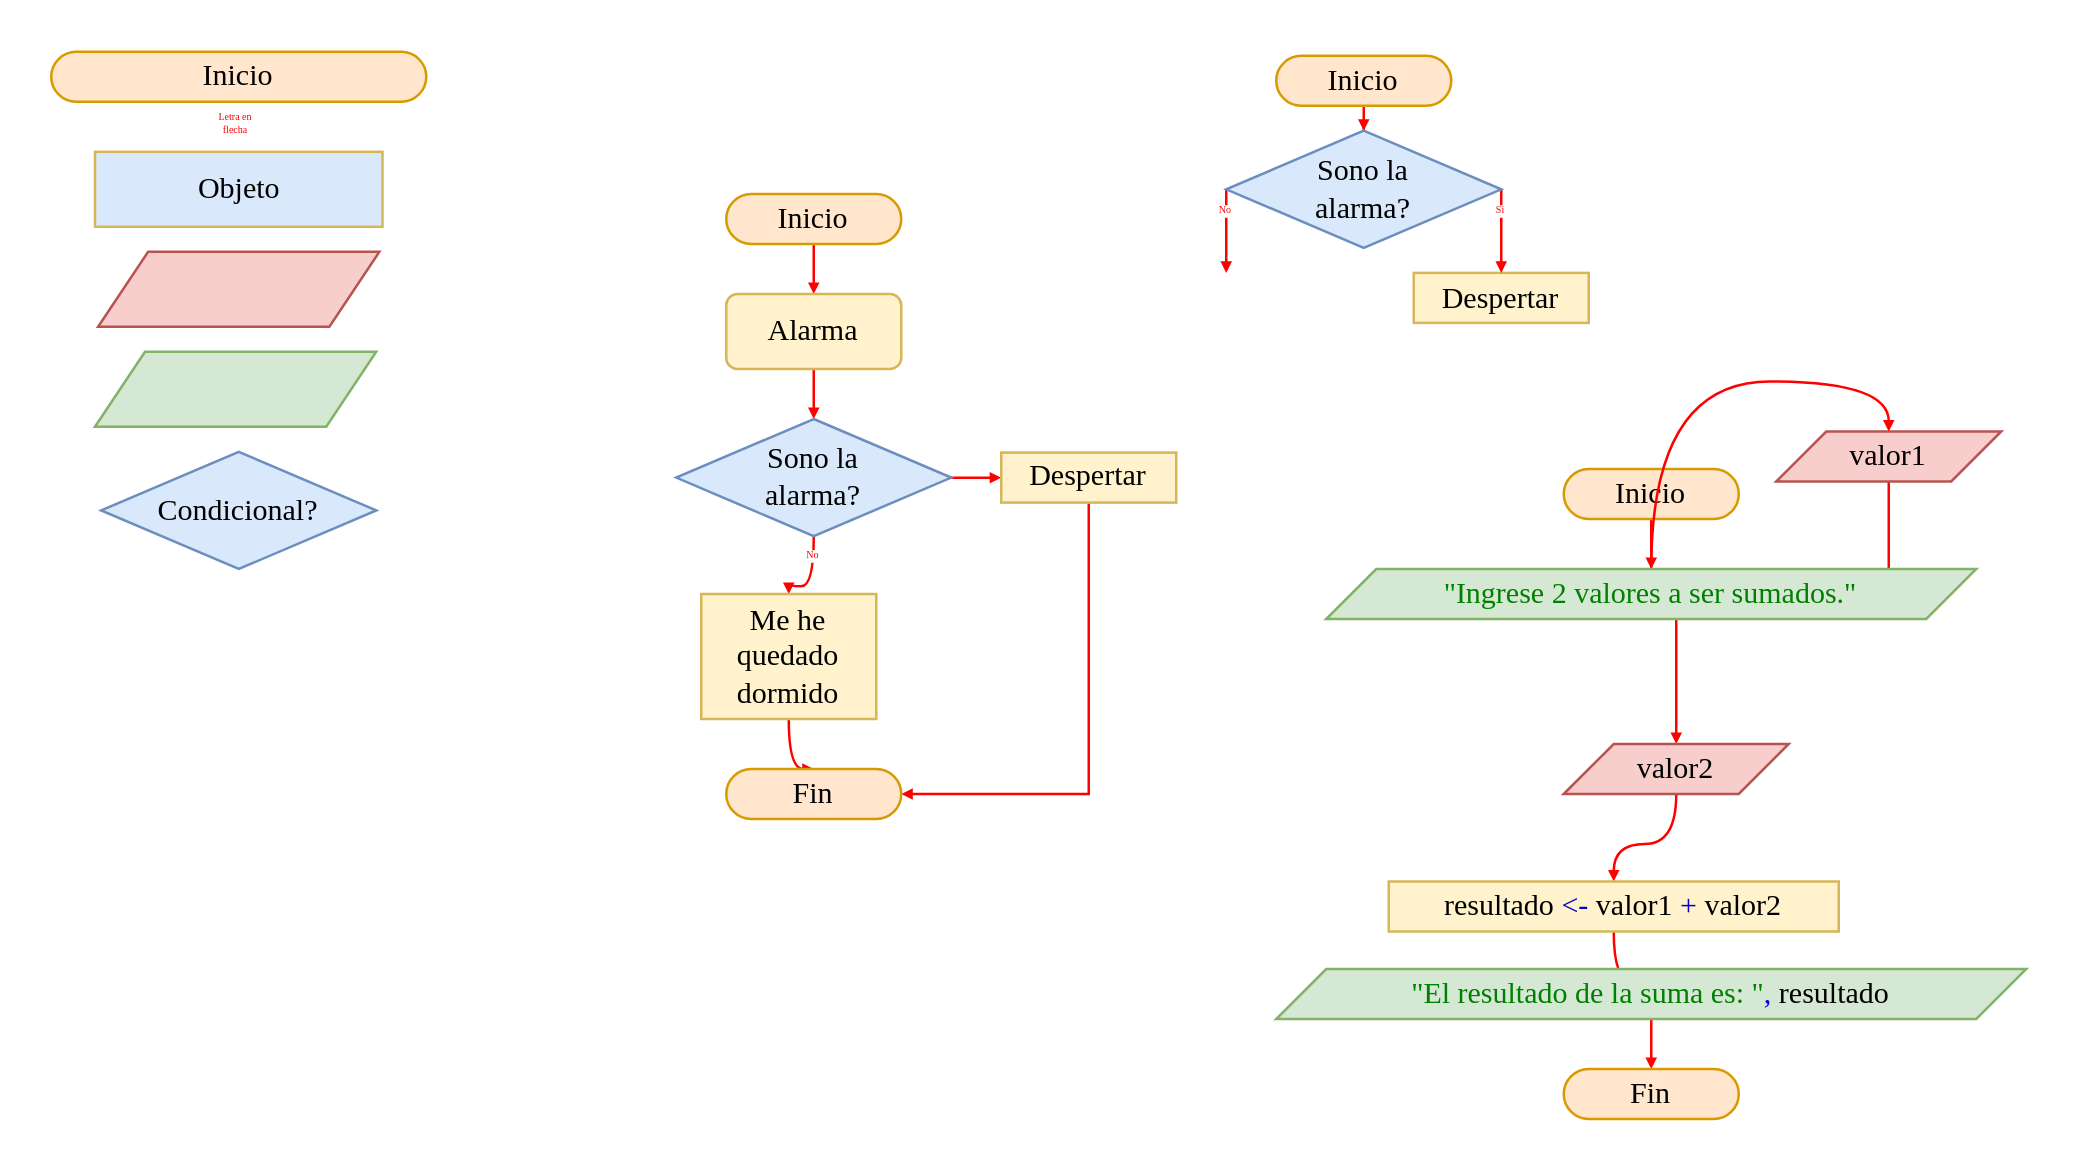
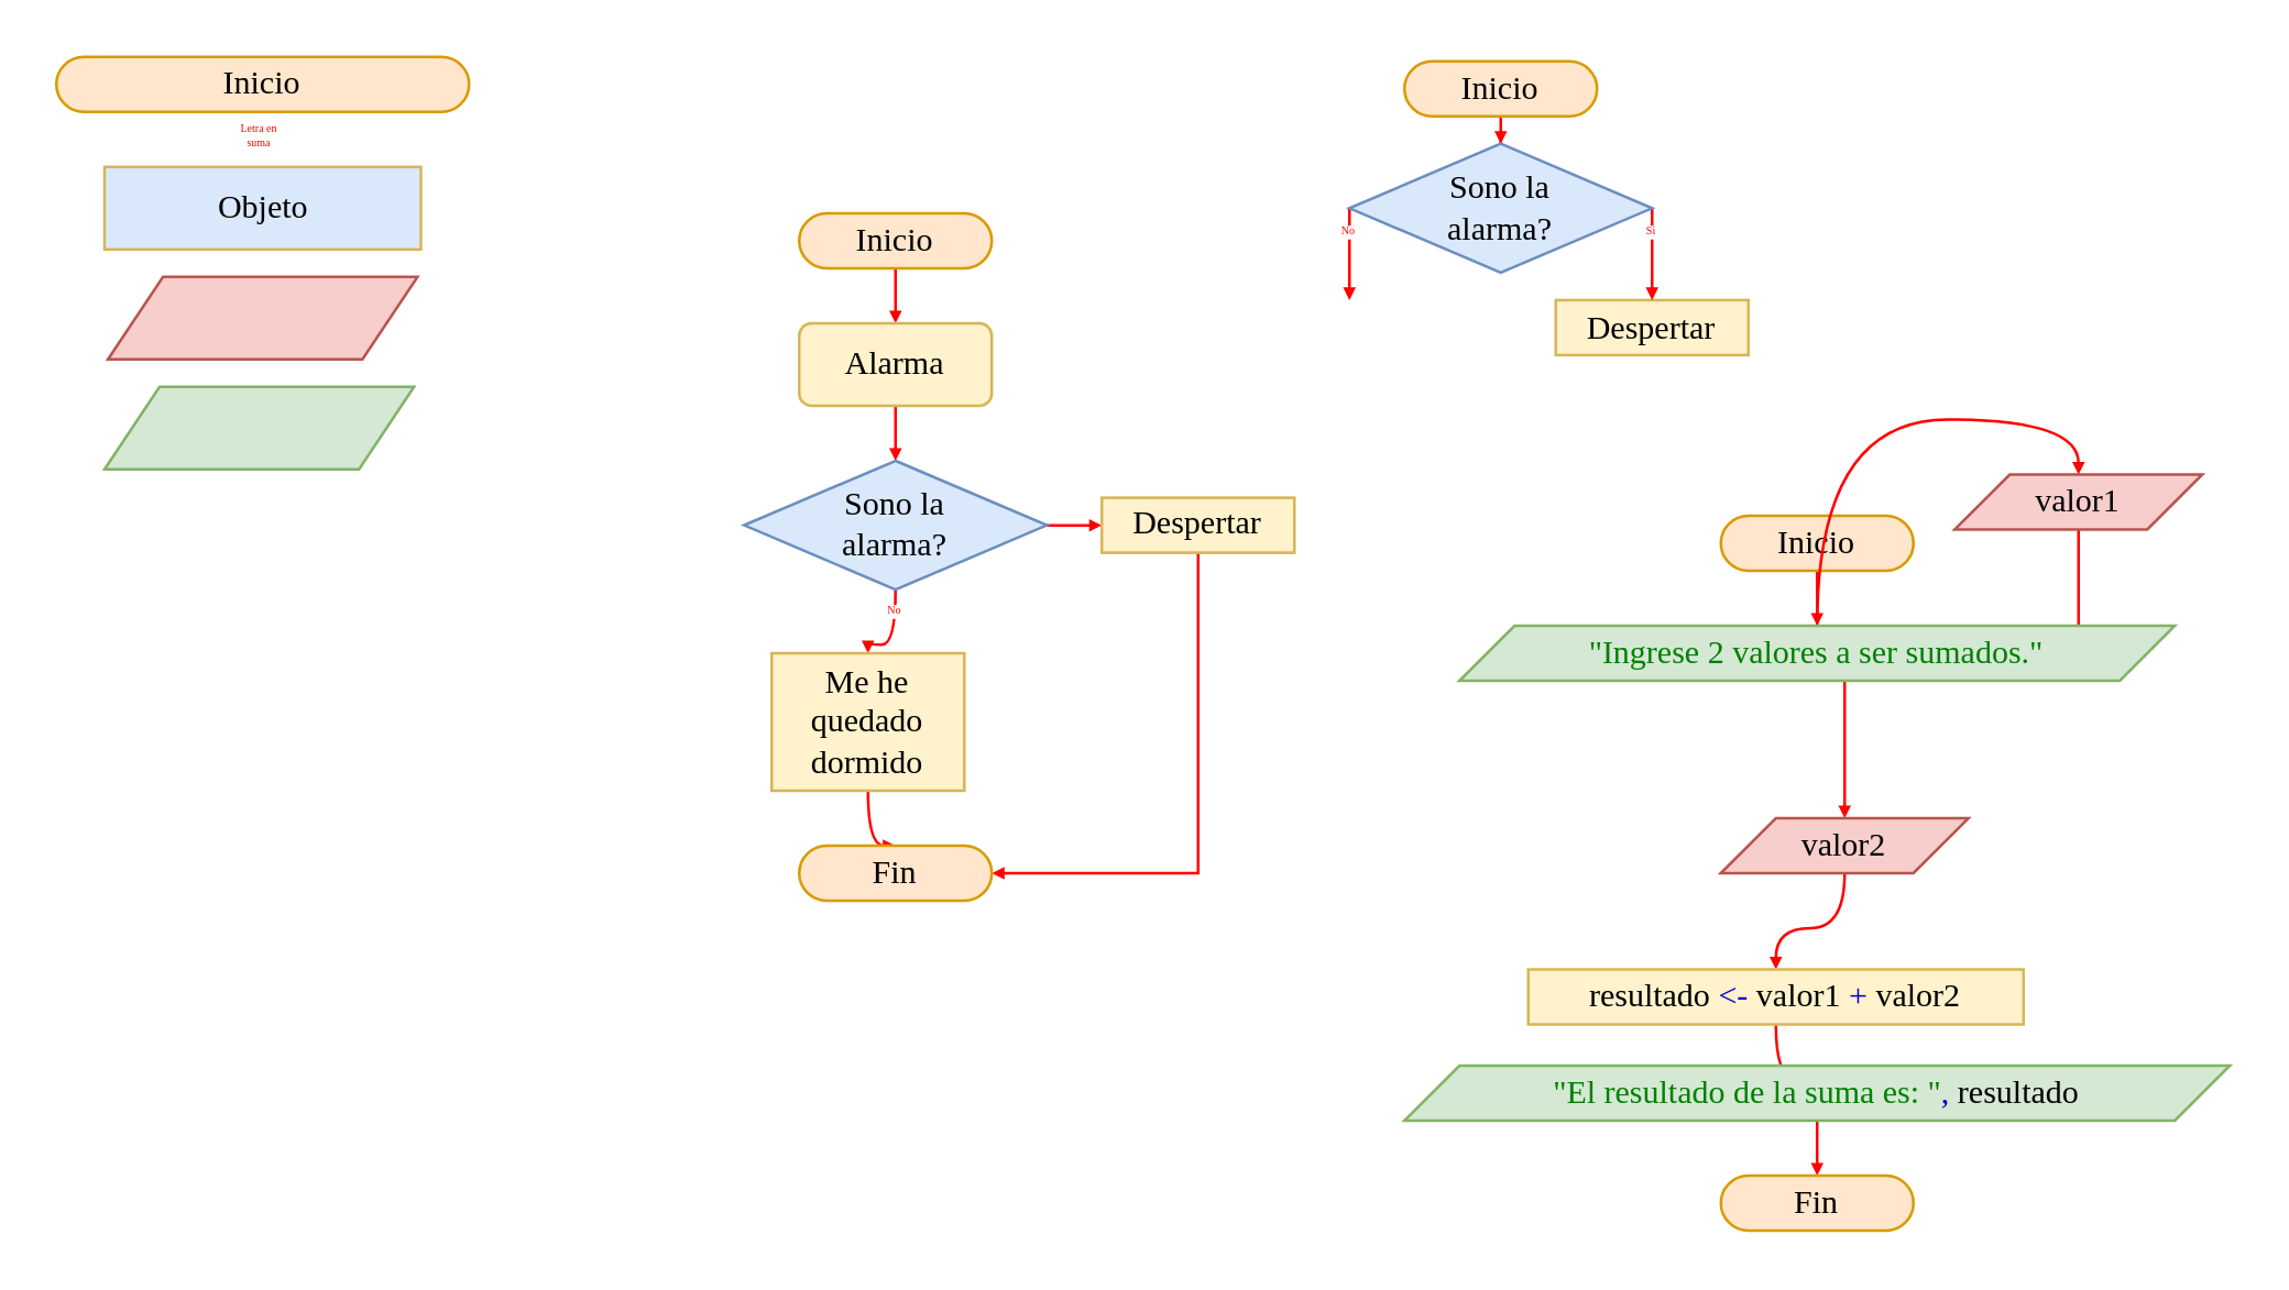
  <mxCell id="0" />
  <mxCell id="1" parent="0" />
  <mxCell id="2" value="Inicio" style="rounded=1;whiteSpace=wrap;html=1;arcSize=50;fillColor=#ffe6cc;strokeColor=#d79b00;fontFamily=Renogare;" parent="1" vertex="1"><mxGeometry y="20.12" width="150" height="20" as="geometry" x="20" /></mxCell>
  <mxCell id="3" value="Objeto" style="rounded=0;whiteSpace=wrap;html=1;fontFamily=Renogare;fillColor=#dae8fc;strokeColor=#d6b656;" parent="1" vertex="1"><mxGeometry x="37.5" y="60.12" width="115" height="30" as="geometry" /></mxCell>
- <mxCell id="4" value="&lt;div&gt;Condicional?&lt;/div&gt;" style="rhombus;whiteSpace=wrap;html=1;fillColor=#dae8fc;strokeColor=#6c8ebf;fontFamily=Renogare;" vertex="1" parent="1"><mxGeometry x="40" y="180.12" width="110" height="46.88" as="geometry" /></mxCell>
  <mxCell id="5" value="" style="shape=parallelogram;perimeter=parallelogramPerimeter;whiteSpace=wrap;html=1;fixedSize=1;fillColor=#f8cecc;strokeColor=#b85450;fontFamily=Renogare;" vertex="1" parent="1"><mxGeometry x="38.75" y="100.12" width="112.5" height="30" as="geometry" /></mxCell>
  <mxCell id="6" value="" style="shape=parallelogram;perimeter=parallelogramPerimeter;whiteSpace=wrap;html=1;fixedSize=1;fillColor=#d5e8d4;strokeColor=#82b366;fontFamily=Renogare;" vertex="1" parent="1"><mxGeometry x="37.5" y="140.12" width="112.5" height="30" as="geometry" /></mxCell>
  <mxCell id="7" value="" style="edgeStyle=orthogonalEdgeStyle;rounded=0;orthogonalLoop=1;jettySize=auto;html=1;fillColor=#ffe6cc;strokeColor=#FF0000;curved=1;shadow=0;flowAnimation=0;endArrow=block;startFill=0;endFill=1;endSize=2;" edge="1" parent="1" source="8" target="10"><mxGeometry relative="1" as="geometry" /></mxCell>
  <mxCell id="8" value="Inicio" style="rounded=1;whiteSpace=wrap;html=1;arcSize=50;fillColor=#ffe6cc;strokeColor=#d79b00;fontFamily=Renogare;" vertex="1" parent="1"><mxGeometry x="290" y="77" width="70" height="20" as="geometry" /></mxCell>
  <mxCell id="9" value="" style="edgeStyle=orthogonalEdgeStyle;shape=connector;curved=1;rounded=0;orthogonalLoop=1;jettySize=auto;html=1;shadow=0;strokeColor=#FF0000;align=center;verticalAlign=middle;fontFamily=Helvetica;fontSize=11;fontColor=default;labelBackgroundColor=default;startFill=0;endArrow=block;endFill=1;endSize=2;flowAnimation=0;fillColor=#ffe6cc;" edge="1" parent="1" source="10" target="13"><mxGeometry relative="1" as="geometry" /></mxCell>
  <mxCell id="10" value="Alarma" style="whiteSpace=wrap;html=1;fontFamily=Renogare;fillColor=#fff2cc;strokeColor=#d6b656;rounded=1;" vertex="1" parent="1"><mxGeometry x="290" y="117" width="70" height="30" as="geometry" /></mxCell>
  <mxCell id="11" value="" style="edgeStyle=orthogonalEdgeStyle;shape=connector;curved=1;rounded=0;orthogonalLoop=1;jettySize=auto;html=1;shadow=0;strokeColor=#FF0000;align=center;verticalAlign=middle;fontFamily=Helvetica;fontSize=11;fontColor=default;labelBackgroundColor=default;startFill=0;endArrow=block;endFill=1;endSize=2;flowAnimation=0;fillColor=#ffe6cc;" edge="1" parent="1" source="13" target="15"><mxGeometry relative="1" as="geometry" /></mxCell>
  <mxCell id="12" value="" style="edgeStyle=orthogonalEdgeStyle;shape=connector;curved=1;rounded=0;orthogonalLoop=1;jettySize=auto;html=1;shadow=0;strokeColor=#FF0000;align=center;verticalAlign=middle;fontFamily=Helvetica;fontSize=11;fontColor=default;labelBackgroundColor=default;startFill=0;endArrow=block;endFill=1;endSize=2;flowAnimation=0;fillColor=#ffe6cc;" edge="1" parent="1" source="13" target="17"><mxGeometry relative="1" as="geometry" /></mxCell>
  <mxCell id="13" value="&lt;div&gt;Sono la&lt;/div&gt;&lt;div&gt;alarma?&lt;/div&gt;" style="rhombus;whiteSpace=wrap;html=1;fillColor=#dae8fc;strokeColor=#6c8ebf;fontFamily=Renogare;" vertex="1" parent="1"><mxGeometry x="270" y="167" width="110" height="46.88" as="geometry" /></mxCell>
  <mxCell id="14" style="edgeStyle=orthogonalEdgeStyle;shape=connector;curved=0;rounded=0;orthogonalLoop=1;jettySize=auto;html=1;entryX=1;entryY=0.5;entryDx=0;entryDy=0;shadow=0;strokeColor=#FF0000;align=center;verticalAlign=middle;fontFamily=Helvetica;fontSize=11;fontColor=default;labelBackgroundColor=default;startFill=0;endArrow=block;endFill=1;endSize=2;flowAnimation=0;fillColor=#ffe6cc;" edge="1" parent="1" source="15" target="19"><mxGeometry relative="1" as="geometry"><Array as="points"><mxPoint x="435" y="317" /></Array></mxGeometry></mxCell>
  <mxCell id="15" value="Despertar" style="rounded=0;whiteSpace=wrap;html=1;fontFamily=Renogare;fillColor=#fff2cc;strokeColor=#d6b656;" vertex="1" parent="1"><mxGeometry x="400" y="180.44" width="70" height="20" as="geometry" /></mxCell>
  <mxCell id="16" style="edgeStyle=orthogonalEdgeStyle;shape=connector;curved=1;rounded=0;orthogonalLoop=1;jettySize=auto;html=1;entryX=0.5;entryY=0;entryDx=0;entryDy=0;shadow=0;strokeColor=#FF0000;align=center;verticalAlign=middle;fontFamily=Helvetica;fontSize=11;fontColor=default;labelBackgroundColor=default;startFill=0;endArrow=block;endFill=1;endSize=2;flowAnimation=0;fillColor=#ffe6cc;" edge="1" parent="1" source="17" target="19"><mxGeometry relative="1" as="geometry" /></mxCell>
  <mxCell id="17" value="Me he quedado dormido" style="rounded=0;whiteSpace=wrap;html=1;fontFamily=Renogare;fillColor=#fff2cc;strokeColor=#d6b656;" vertex="1" parent="1"><mxGeometry x="280" y="237" width="70" height="50" as="geometry" /></mxCell>
  <mxCell id="18" value="&lt;div&gt;&lt;font face=&quot;Renogare&quot;&gt;No&lt;/font&gt;&lt;/div&gt;" style="text;html=1;align=center;verticalAlign=middle;whiteSpace=wrap;rounded=0;fontFamily=Helvetica;fontSize=4;fontColor=#FF0000;labelBackgroundColor=default;" vertex="1" parent="1"><mxGeometry x="315" y="217" width="20" height="10" as="geometry" /></mxCell>
  <mxCell id="19" value="Fin" style="rounded=1;whiteSpace=wrap;html=1;arcSize=50;fillColor=#ffe6cc;strokeColor=#d79b00;fontFamily=Renogare;" vertex="1" parent="1"><mxGeometry x="290" y="307" width="70" height="20" as="geometry" /></mxCell>
- <mxCell id="20" value="&lt;font face=&quot;Renogare&quot;&gt;Letra en flecha&lt;/font&gt;" style="text;html=1;align=center;verticalAlign=middle;whiteSpace=wrap;rounded=0;fontFamily=Helvetica;fontSize=4;fontColor=#FF0000;labelBackgroundColor=default;" vertex="1" parent="1"><mxGeometry x="83.75" y="43.56" width="20" height="10" as="geometry" /></mxCell>
+ <mxCell id="20" value="&lt;font face=&quot;Renogare&quot;&gt;Letra en suma&lt;/font&gt;" style="text;html=1;align=center;verticalAlign=middle;whiteSpace=wrap;rounded=0;fontFamily=Helvetica;fontSize=4;fontColor=#FF0000;labelBackgroundColor=default;" vertex="1" parent="1"><mxGeometry x="83.75" y="43.56" width="20" height="10" as="geometry" /></mxCell>
  <mxCell id="21" style="edgeStyle=orthogonalEdgeStyle;shape=connector;curved=1;rounded=0;orthogonalLoop=1;jettySize=auto;html=1;entryX=0.5;entryY=0;entryDx=0;entryDy=0;shadow=0;strokeColor=#FF0000;align=center;verticalAlign=middle;fontFamily=Helvetica;fontSize=11;fontColor=default;labelBackgroundColor=default;startFill=0;endArrow=block;endFill=1;endSize=2;flowAnimation=0;fillColor=#ffe6cc;" edge="1" parent="1" source="22" target="26"><mxGeometry relative="1" as="geometry" /></mxCell>
  <mxCell id="22" value="Inicio" style="rounded=1;whiteSpace=wrap;html=1;arcSize=50;fillColor=#ffe6cc;strokeColor=#d79b00;fontFamily=Renogare;" vertex="1" parent="1"><mxGeometry x="510" y="21.68" width="70" height="20" as="geometry" /></mxCell>
  <mxCell id="23" value="Despertar" style="rounded=0;whiteSpace=wrap;html=1;fontFamily=Renogare;fillColor=#fff2cc;strokeColor=#d6b656;movable=1;resizable=1;rotatable=1;deletable=1;editable=1;locked=0;connectable=1;" vertex="1" parent="1"><mxGeometry x="565" y="108.56" width="70" height="20" as="geometry" /></mxCell>
  <mxCell id="24" style="edgeStyle=orthogonalEdgeStyle;shape=connector;curved=1;rounded=0;orthogonalLoop=1;jettySize=auto;html=1;exitX=1;exitY=0.5;exitDx=0;exitDy=0;shadow=0;strokeColor=#FF0000;align=center;verticalAlign=middle;fontFamily=Helvetica;fontSize=11;fontColor=default;labelBackgroundColor=default;startFill=0;endArrow=block;endFill=1;endSize=2;flowAnimation=0;fillColor=#ffe6cc;entryX=0.5;entryY=0;entryDx=0;entryDy=0;" edge="1" parent="1" source="26" target="23"><mxGeometry relative="1" as="geometry"><mxPoint x="600.077" y="108.56" as="targetPoint" /></mxGeometry></mxCell>
  <mxCell id="25" style="edgeStyle=orthogonalEdgeStyle;shape=connector;curved=0;rounded=0;orthogonalLoop=1;jettySize=auto;html=1;shadow=0;strokeColor=#FF0000;align=center;verticalAlign=middle;fontFamily=Helvetica;fontSize=11;fontColor=default;labelBackgroundColor=default;startFill=0;endArrow=block;endFill=1;endSize=2;flowAnimation=0;fillColor=#ffe6cc;exitX=0;exitY=0.5;exitDx=0;exitDy=0;" edge="1" parent="1" source="26"><mxGeometry relative="1" as="geometry"><mxPoint x="490" y="108.56" as="targetPoint" /><mxPoint x="490.04" y="78.56" as="sourcePoint" /></mxGeometry></mxCell>
  <mxCell id="26" value="&lt;div&gt;Sono la&lt;/div&gt;&lt;div&gt;alarma?&lt;/div&gt;" style="rhombus;whiteSpace=wrap;html=1;fillColor=#dae8fc;strokeColor=#6c8ebf;fontFamily=Renogare;" vertex="1" parent="1"><mxGeometry x="490" y="51.68" width="110" height="46.88" as="geometry" /></mxCell>
  <mxCell id="27" value="&lt;font face=&quot;Renogare&quot;&gt;Si&lt;/font&gt;" style="text;html=1;align=center;verticalAlign=middle;whiteSpace=wrap;rounded=0;fontFamily=Helvetica;fontSize=4;fontColor=#FF0000;labelBackgroundColor=default;" vertex="1" parent="1"><mxGeometry x="590" y="78.56" width="20" height="10" as="geometry" /></mxCell>
  <mxCell id="28" value="&lt;div&gt;&lt;font face=&quot;Renogare&quot;&gt;No&lt;/font&gt;&lt;/div&gt;" style="text;html=1;align=center;verticalAlign=middle;whiteSpace=wrap;rounded=0;fontFamily=Helvetica;fontSize=4;fontColor=#FF0000;labelBackgroundColor=default;" vertex="1" parent="1"><mxGeometry x="480" y="78.56" width="20" height="10" as="geometry" /></mxCell>
  <mxCell id="29" style="edgeStyle=orthogonalEdgeStyle;shape=connector;curved=1;rounded=0;orthogonalLoop=1;jettySize=auto;html=1;shadow=0;strokeColor=#FF0000;align=center;verticalAlign=middle;fontFamily=Helvetica;fontSize=11;fontColor=default;labelBackgroundColor=default;startFill=0;endArrow=block;endFill=1;endSize=2;flowAnimation=0;fillColor=#ffe6cc;" edge="1" parent="1" source="30" target="34"><mxGeometry relative="1" as="geometry" /></mxCell>
  <mxCell id="30" value="Inicio" style="rounded=1;whiteSpace=wrap;html=1;arcSize=50;fillColor=#ffe6cc;strokeColor=#d79b00;fontFamily=Renogare;" vertex="1" parent="1"><mxGeometry x="625" y="187" width="70" height="20" as="geometry" /></mxCell>
  <mxCell id="31" style="edgeStyle=orthogonalEdgeStyle;shape=connector;curved=0;rounded=0;orthogonalLoop=1;jettySize=auto;html=1;entryX=0.5;entryY=0;entryDx=0;entryDy=0;shadow=0;strokeColor=#FF0000;align=center;verticalAlign=middle;fontFamily=Helvetica;fontSize=11;fontColor=default;labelBackgroundColor=default;startFill=0;endArrow=block;endFill=1;endSize=2;flowAnimation=0;fillColor=#ffe6cc;" edge="1" parent="1" source="32" target="36"><mxGeometry relative="1" as="geometry" /></mxCell>
  <mxCell id="32" value="valor1" style="shape=parallelogram;perimeter=parallelogramPerimeter;whiteSpace=wrap;html=1;fixedSize=1;fillColor=#f8cecc;strokeColor=#b85450;fontFamily=Renogare;" vertex="1" parent="1"><mxGeometry x="710" y="172" width="90" height="20" as="geometry" /></mxCell>
  <mxCell id="33" style="edgeStyle=orthogonalEdgeStyle;shape=connector;curved=1;rounded=0;orthogonalLoop=1;jettySize=auto;html=1;entryX=0.5;entryY=0;entryDx=0;entryDy=0;shadow=0;strokeColor=#FF0000;align=center;verticalAlign=middle;fontFamily=Helvetica;fontSize=11;fontColor=default;labelBackgroundColor=default;startFill=0;endArrow=block;endFill=1;endSize=2;flowAnimation=0;fillColor=#ffe6cc;" edge="1" parent="1" source="34" target="32"><mxGeometry relative="1" as="geometry" /></mxCell>
  <mxCell id="34" value="&lt;span style=&quot;color: rgb(0, 128, 0);&quot;&gt;&quot;Ingrese 2 valores a ser sumados.&quot;&lt;/span&gt;" style="shape=parallelogram;perimeter=parallelogramPerimeter;whiteSpace=wrap;html=1;fixedSize=1;fillColor=#d5e8d4;strokeColor=#82b366;fontFamily=Renogare;" vertex="1" parent="1"><mxGeometry x="530" y="227" width="260" height="20" as="geometry" /></mxCell>
  <mxCell id="35" style="edgeStyle=orthogonalEdgeStyle;shape=connector;curved=1;rounded=0;orthogonalLoop=1;jettySize=auto;html=1;shadow=0;strokeColor=#FF0000;align=center;verticalAlign=middle;fontFamily=Helvetica;fontSize=11;fontColor=default;labelBackgroundColor=default;startFill=0;endArrow=block;endFill=1;endSize=2;flowAnimation=0;fillColor=#ffe6cc;" edge="1" parent="1" source="36" target="38"><mxGeometry relative="1" as="geometry" /></mxCell>
  <mxCell id="36" value="valor2" style="shape=parallelogram;perimeter=parallelogramPerimeter;whiteSpace=wrap;html=1;fixedSize=1;fillColor=#f8cecc;strokeColor=#b85450;fontFamily=Renogare;" vertex="1" parent="1"><mxGeometry x="625" y="297" width="90" height="20" as="geometry" /></mxCell>
  <mxCell id="37" style="edgeStyle=orthogonalEdgeStyle;shape=connector;curved=1;rounded=0;orthogonalLoop=1;jettySize=auto;html=1;shadow=0;strokeColor=#FF0000;align=center;verticalAlign=middle;fontFamily=Helvetica;fontSize=11;fontColor=default;labelBackgroundColor=default;startFill=0;endArrow=block;endFill=1;endSize=2;flowAnimation=0;fillColor=#ffe6cc;" edge="1" parent="1" source="38" target="40"><mxGeometry relative="1" as="geometry" /></mxCell>
  <mxCell id="38" value="resultado &lt;span style=&quot;color: rgb(0, 0, 204);&quot;&gt;&amp;lt;-&lt;/span&gt; valor1 &lt;span style=&quot;color: rgb(0, 0, 204);&quot;&gt;+&lt;/span&gt; valor2" style="rounded=0;whiteSpace=wrap;html=1;fontFamily=Renogare;fillColor=#fff2cc;strokeColor=#d6b656;" vertex="1" parent="1"><mxGeometry x="555" y="352" width="180" height="20" as="geometry" /></mxCell>
  <mxCell id="39" style="edgeStyle=orthogonalEdgeStyle;shape=connector;curved=1;rounded=0;orthogonalLoop=1;jettySize=auto;html=1;shadow=0;strokeColor=#FF0000;align=center;verticalAlign=middle;fontFamily=Helvetica;fontSize=11;fontColor=default;labelBackgroundColor=default;startFill=0;endArrow=block;endFill=1;endSize=2;flowAnimation=0;fillColor=#ffe6cc;" edge="1" parent="1" source="40" target="41"><mxGeometry relative="1" as="geometry" /></mxCell>
  <mxCell id="40" value="&lt;span style=&quot;color: light-dark(rgb(0, 128, 0), rgb(237, 237, 237));&quot;&gt;&quot;El resultado de la suma es: &quot;&lt;/span&gt;&lt;span style=&quot;color: rgb(0, 0, 204);&quot;&gt;,&lt;/span&gt; resultado" style="shape=parallelogram;perimeter=parallelogramPerimeter;whiteSpace=wrap;html=1;fixedSize=1;fillColor=#d5e8d4;strokeColor=#82b366;fontFamily=Renogare;" vertex="1" parent="1"><mxGeometry x="510" y="387" width="300" height="20" as="geometry" /></mxCell>
  <mxCell id="41" value="&lt;div&gt;Fin&lt;/div&gt;" style="rounded=1;whiteSpace=wrap;html=1;arcSize=50;fillColor=#ffe6cc;strokeColor=#d79b00;fontFamily=Renogare;" vertex="1" parent="1"><mxGeometry x="625" y="427" width="70" height="20" as="geometry" /></mxCell>
